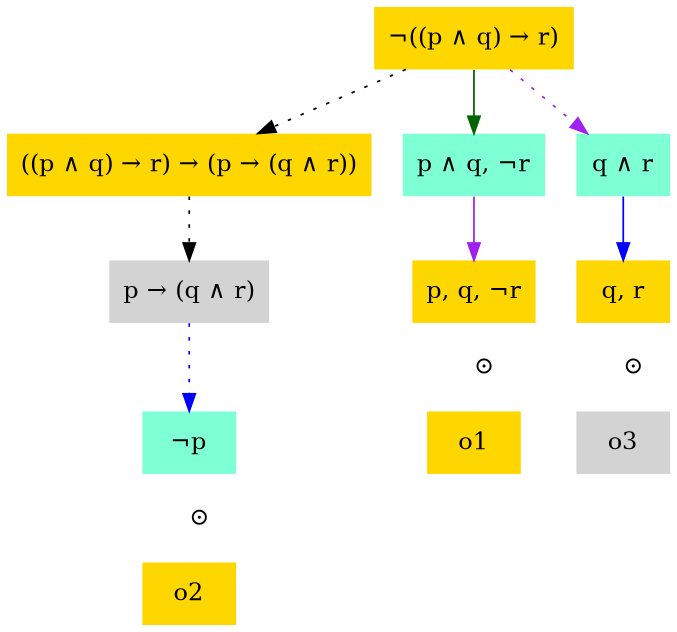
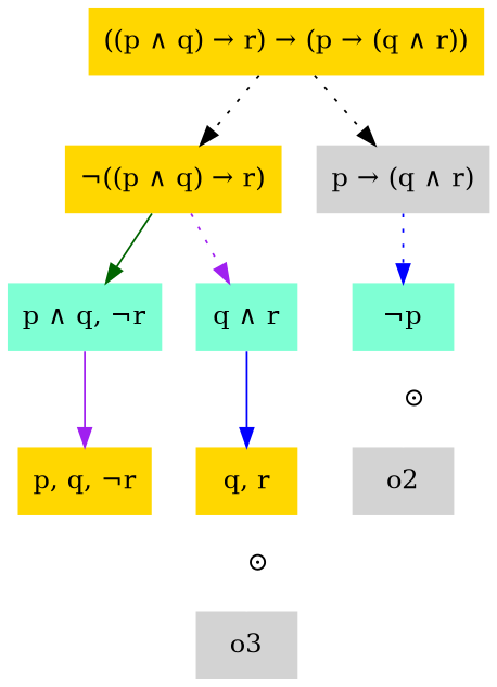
  digraph {
    splines=FALSE
    node [fillcolor=gold shape=none style=filled]
    edge [arrowhead=normal color=white style=dotted]
    n1 [label="((p ∧ q) → r) → (p → (q ∧ r))"]
    n2 [label="¬((p ∧ q) → r)"]
    n3 [fillcolor=lightgrey label="p → (q ∧ r)"]
    n4 [fillcolor=aquamarine label="p ∧ q, ¬r"]
    n5 [fillcolor=aquamarine label="q ∧ r"]
    n6 [fillcolor=aquamarine label="¬p"]
    n7 [label="p, q, ¬r"]
-   o2
+   o2 [fillcolor=lightgrey]
    n9 [label="q, r"]
-   o1
    o3 [fillcolor=lightgrey]
-   n2 -> n1 [color=black]
+   n1 -> n2 [color=black]
    n1 -> n3 [color=black]
    n2 -> n4 [color=darkgreen style=solid]
    n2 -> n5 [color=purple]
    n3 -> n6 [color=blue]
    n4 -> n7 [color=purple style=solid]
    n5 -> n9 [color=blue style=solid]
    n6 -> o2 [arrowhead=none label="⊙" style=""]
-   n7 -> o1 [arrowhead=none label="⊙" style=""]
    n9 -> o3 [arrowhead=none label="⊙" style=""]
  }
